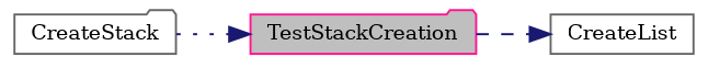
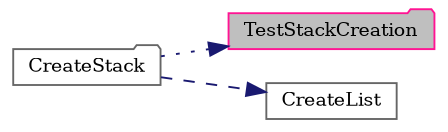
  digraph {
    fontname="DejaVu Serif"
    rankdir=LR
    node [color=gray40 fillcolor=white fontname="DejaVu Serif" fontsize=10 shape=folder style=filled]
    edge [color=midnightblue fontname="DejaVu Serif" fontsize=10 labelfontname=Helvetica labelfontsize=10]
    n1 [color=deeppink fillcolor=grey75 fontcolor=black height=0.2 label=TestStackCreation width=0.4]
    n2 [height=0.2 label=CreateStack width=0.4]
    n3 [height=0.2 label=CreateList shape=box width=0.4]
    n2 -> n1 [style=dotted]
-   n1 -> n3 [style=dashed]
+   n2 -> n3 [style=dashed]
  }
